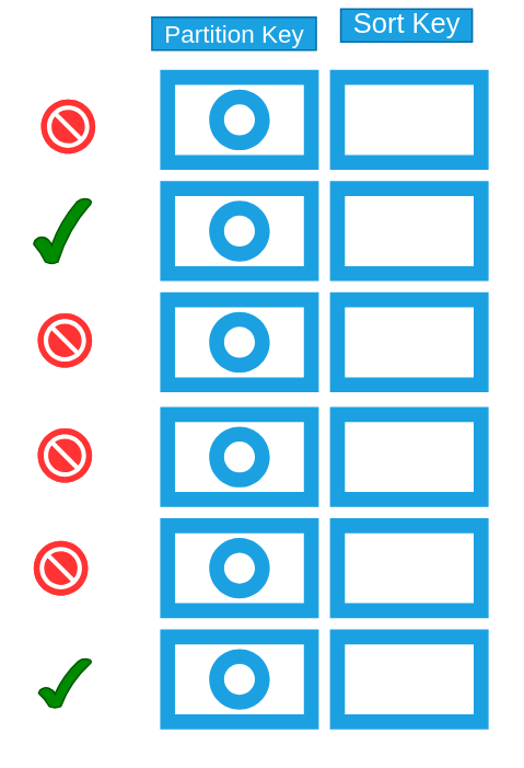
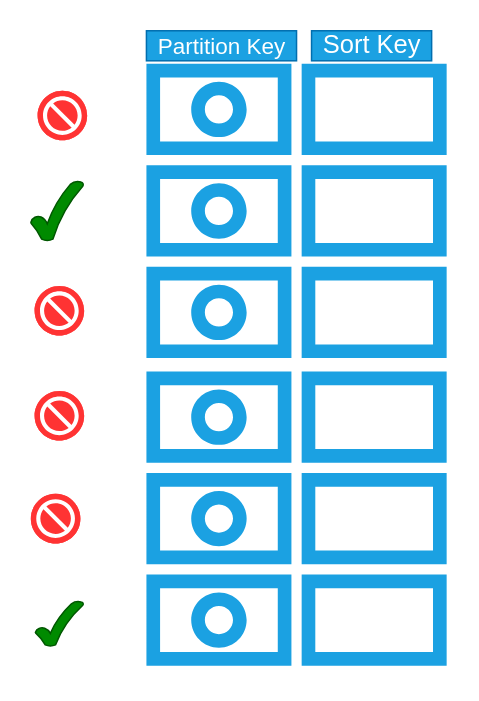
  <mxCell id="0" />
  <mxCell id="1" parent="0" />
  <mxCell id="2" value="" style="sketch=0;outlineConnect=0;fontColor=#ffffff;fillColor=#1ba1e2;strokeColor=#006EAF;dashed=0;verticalLabelPosition=bottom;verticalAlign=top;align=center;html=1;fontSize=12;fontStyle=0;aspect=fixed;pointerEvents=1;shape=mxgraph.aws4.attributes;" vertex="1" parent="1"><mxGeometry x="97" y="40" width="200" height="200" as="geometry" /></mxCell>
  <mxCell id="3" value="" style="fillColor=#FF3333;verticalLabelPosition=bottom;sketch=0;html=1;strokeColor=#ffffff;verticalAlign=top;align=center;points=[[0.145,0.145,0],[0.5,0,0],[0.855,0.145,0],[1,0.5,0],[0.855,0.855,0],[0.5,1,0],[0.145,0.855,0],[0,0.5,0]];pointerEvents=1;shape=mxgraph.cisco_safe.compositeIcon;bgIcon=ellipse;resIcon=mxgraph.cisco_safe.capability.block;" vertex="1" parent="1"><mxGeometry x="24.5" y="60" width="33" height="33" as="geometry" /></mxCell>
  <mxCell id="4" value="" style="verticalLabelPosition=bottom;verticalAlign=top;html=1;shape=mxgraph.basic.tick;fillColor=#008a00;fontColor=#ffffff;strokeColor=#005700;" vertex="1" parent="1"><mxGeometry x="20" y="120" width="35" height="40" as="geometry" /></mxCell>
  <mxCell id="5" value="" style="fillColor=#FF3333;verticalLabelPosition=bottom;sketch=0;html=1;strokeColor=#ffffff;verticalAlign=top;align=center;points=[[0.145,0.145,0],[0.5,0,0],[0.855,0.145,0],[1,0.5,0],[0.855,0.855,0],[0.5,1,0],[0.145,0.855,0],[0,0.5,0]];pointerEvents=1;shape=mxgraph.cisco_safe.compositeIcon;bgIcon=ellipse;resIcon=mxgraph.cisco_safe.capability.block;" vertex="1" parent="1"><mxGeometry x="22.5" y="190" width="33" height="33" as="geometry" /></mxCell>
  <mxCell id="6" value="" style="fillColor=#FF3333;verticalLabelPosition=bottom;sketch=0;html=1;strokeColor=#ffffff;verticalAlign=top;align=center;points=[[0.145,0.145,0],[0.5,0,0],[0.855,0.145,0],[1,0.5,0],[0.855,0.855,0],[0.5,1,0],[0.145,0.855,0],[0,0.5,0]];pointerEvents=1;shape=mxgraph.cisco_safe.compositeIcon;bgIcon=ellipse;resIcon=mxgraph.cisco_safe.capability.block;" vertex="1" parent="1"><mxGeometry x="22.5" y="260" width="33" height="33" as="geometry" /></mxCell>
  <mxCell id="7" value="" style="verticalLabelPosition=bottom;verticalAlign=top;html=1;shape=mxgraph.basic.tick;fillColor=#008a00;fontColor=#ffffff;strokeColor=#005700;" vertex="1" parent="1"><mxGeometry x="23" y="400" width="32" height="30" as="geometry" /></mxCell>
  <mxCell id="8" value="" style="fillColor=#FF3333;verticalLabelPosition=bottom;sketch=0;html=1;strokeColor=#ffffff;verticalAlign=top;align=center;points=[[0.145,0.145,0],[0.5,0,0],[0.855,0.145,0],[1,0.5,0],[0.855,0.855,0],[0.5,1,0],[0.145,0.855,0],[0,0.5,0]];pointerEvents=1;shape=mxgraph.cisco_safe.compositeIcon;bgIcon=ellipse;resIcon=mxgraph.cisco_safe.capability.block;" vertex="1" parent="1"><mxGeometry x="20" y="328.5" width="33" height="33" as="geometry" /></mxCell>
- <mxCell id="9" value="&lt;font style=&quot;font-size: 15px&quot;&gt;Partition Key&lt;/font&gt;" style="text;html=1;align=center;verticalAlign=middle;resizable=0;points=[];autosize=1;strokeColor=#006EAF;fillColor=#1ba1e2;fontColor=#ffffff;" vertex="1" parent="1"><mxGeometry x="92" y="10" width="100" height="20" as="geometry" /></mxCell>
+ <mxCell id="9" value="&lt;font style=&quot;font-size: 15px&quot;&gt;Partition Key&lt;/font&gt;" style="text;html=1;align=center;verticalAlign=middle;resizable=0;points=[];autosize=1;strokeColor=#006EAF;fillColor=#1ba1e2;fontColor=#ffffff;" vertex="1" parent="1"><mxGeometry x="97" y="20" width="100" height="20" as="geometry" /></mxCell>
  <mxCell id="10" value="" style="sketch=0;outlineConnect=0;fontColor=#ffffff;fillColor=#1ba1e2;strokeColor=#006EAF;dashed=0;verticalLabelPosition=bottom;verticalAlign=top;align=center;html=1;fontSize=12;fontStyle=0;aspect=fixed;pointerEvents=1;shape=mxgraph.aws4.attributes;" vertex="1" parent="1"><mxGeometry x="97" y="245" width="200" height="200" as="geometry" /></mxCell>
- <mxCell id="11" value="&lt;font style=&quot;font-size: 17px&quot;&gt;Sort Key&lt;/font&gt;" style="text;html=1;align=center;verticalAlign=middle;resizable=0;points=[];autosize=1;strokeColor=#006EAF;fillColor=#1ba1e2;fontColor=#ffffff;" vertex="1" parent="1"><mxGeometry x="207" y="5" width="80" height="20" as="geometry" /></mxCell>
+ <mxCell id="11" value="&lt;font style=&quot;font-size: 17px&quot;&gt;Sort Key&lt;/font&gt;" style="text;html=1;align=center;verticalAlign=middle;resizable=0;points=[];autosize=1;strokeColor=#006EAF;fillColor=#1ba1e2;fontColor=#ffffff;" vertex="1" parent="1"><mxGeometry x="207" y="20" width="80" height="20" as="geometry" /></mxCell>
